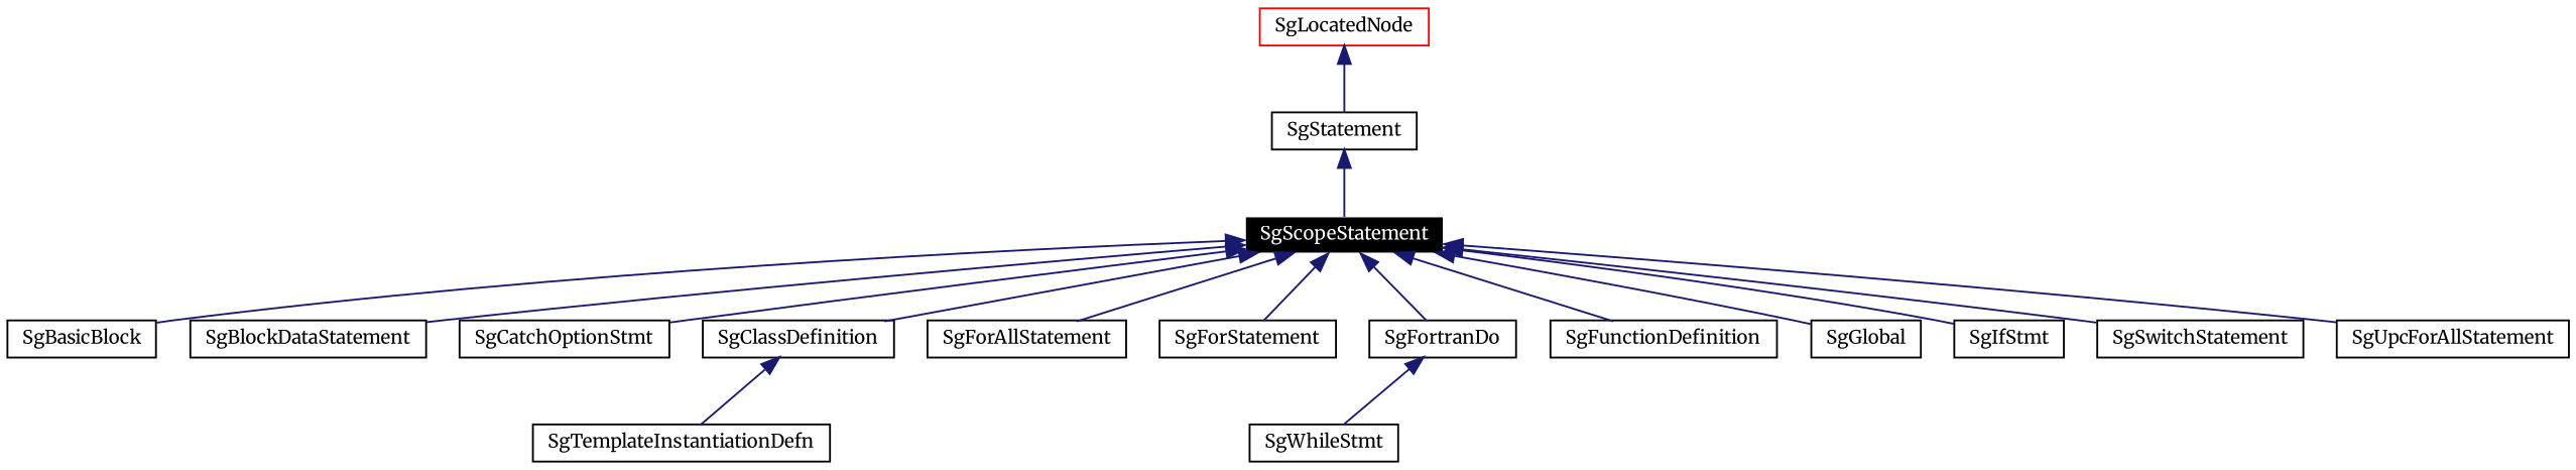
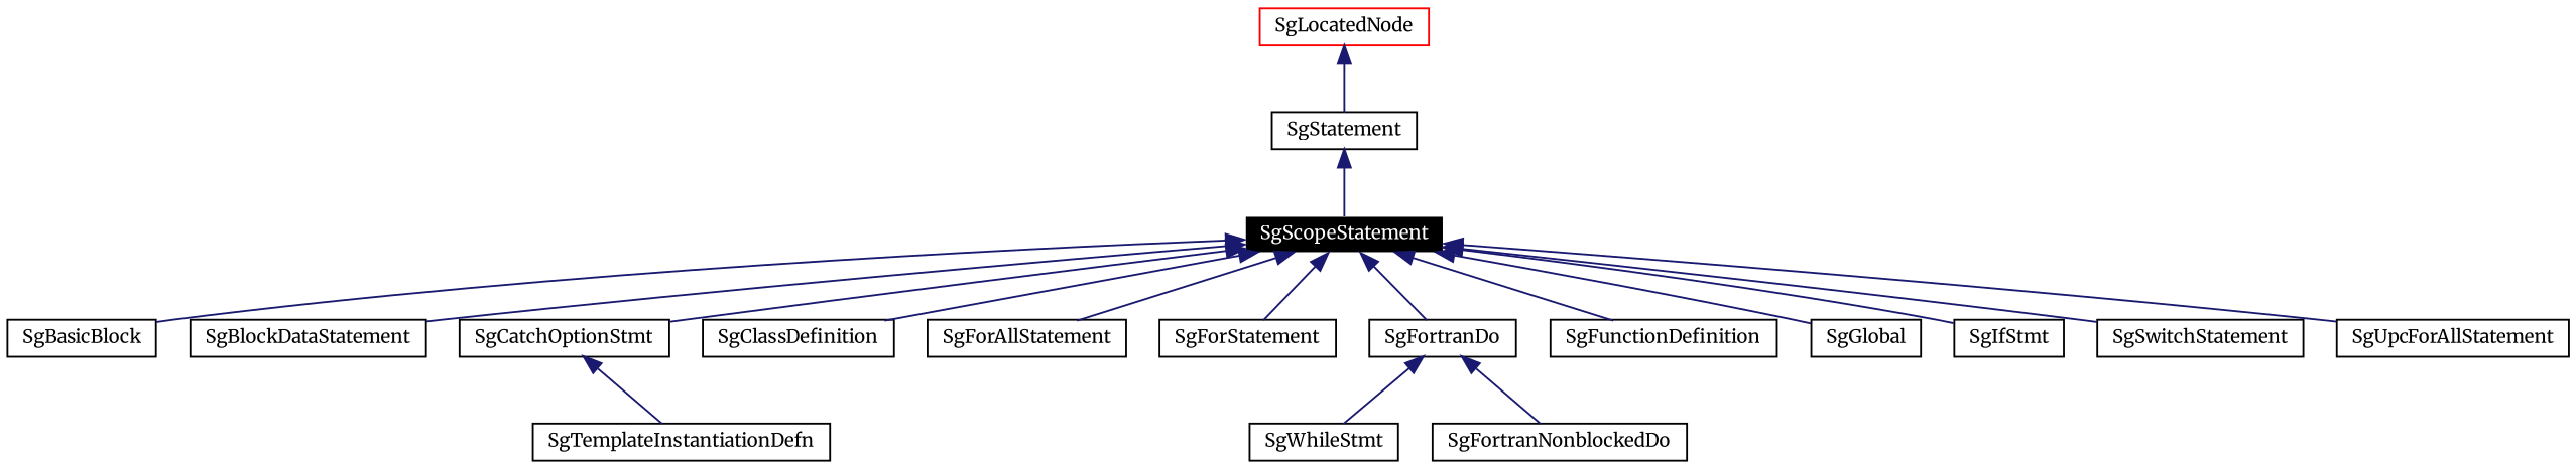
  digraph {
    fontname=Merriweather
    node [color=black fontname=Merriweather fontsize=10 shape=record]
    edge [color=midnightblue dir=back fontname=Merriweather fontsize=10 labelfontname=Helvetica labelfontsize=10 style=solid]
    n1 [color=white fillcolor=black fontcolor=white height=0.2 label=SgScopeStatement style=filled width=0.4]
    n2 [height=0.2 label=SgBasicBlock width=0.4]
    n3 [height=0.2 label=SgBlockDataStatement width=0.4]
    n4 [height=0.2 label=SgCatchOptionStmt width=0.4]
    n5 [height=0.2 label=SgClassDefinition width=0.4]
    n6 [height=0.2 label=SgForAllStatement width=0.4]
    n7 [height=0.2 label=SgForStatement width=0.4]
    n8 [height=0.2 label=SgFortranDo width=0.4]
    n9 [height=0.2 label=SgFunctionDefinition width=0.4]
    n10 [height=0.2 label=SgGlobal width=0.4]
    n11 [height=0.2 label=SgIfStmt width=0.4]
    n12 [height=0.2 label=SgSwitchStatement width=0.4]
    n13 [height=0.2 label=SgUpcForAllStatement width=0.4]
    n14 [height=0.2 label=SgTemplateInstantiationDefn width=0.4]
    n15 [height=0.2 label=SgWhileStmt width=0.4]
+   n16 [height=0.2 label=SgFortranNonblockedDo width=0.4]
    n17 [height=0.2 label=SgStatement width=0.4]
    n18 [color=red height=0.2 label=SgLocatedNode width=0.4]
    n1 -> n2
    n1 -> n3
    n1 -> n4
    n1 -> n5
    n1 -> n6
    n1 -> n7
    n1 -> n8
    n1 -> n9
    n1 -> n10
    n1 -> n11
    n1 -> n12
    n1 -> n13
-   n5 -> n14
+   n4 -> n14
    n8 -> n15
+   n8 -> n16
    n17 -> n1
    n18 -> n17
  }
